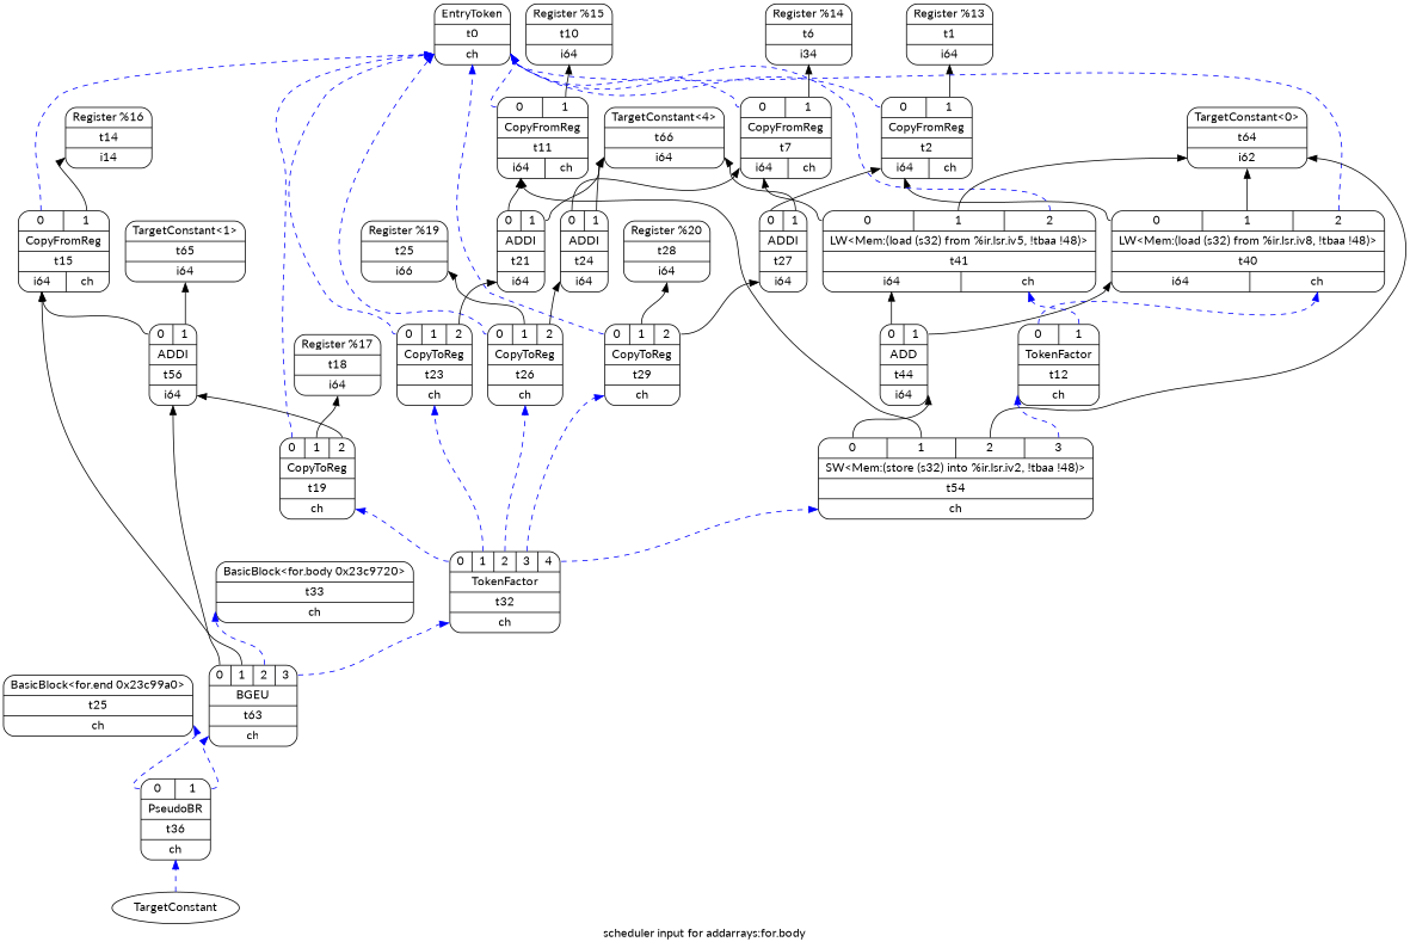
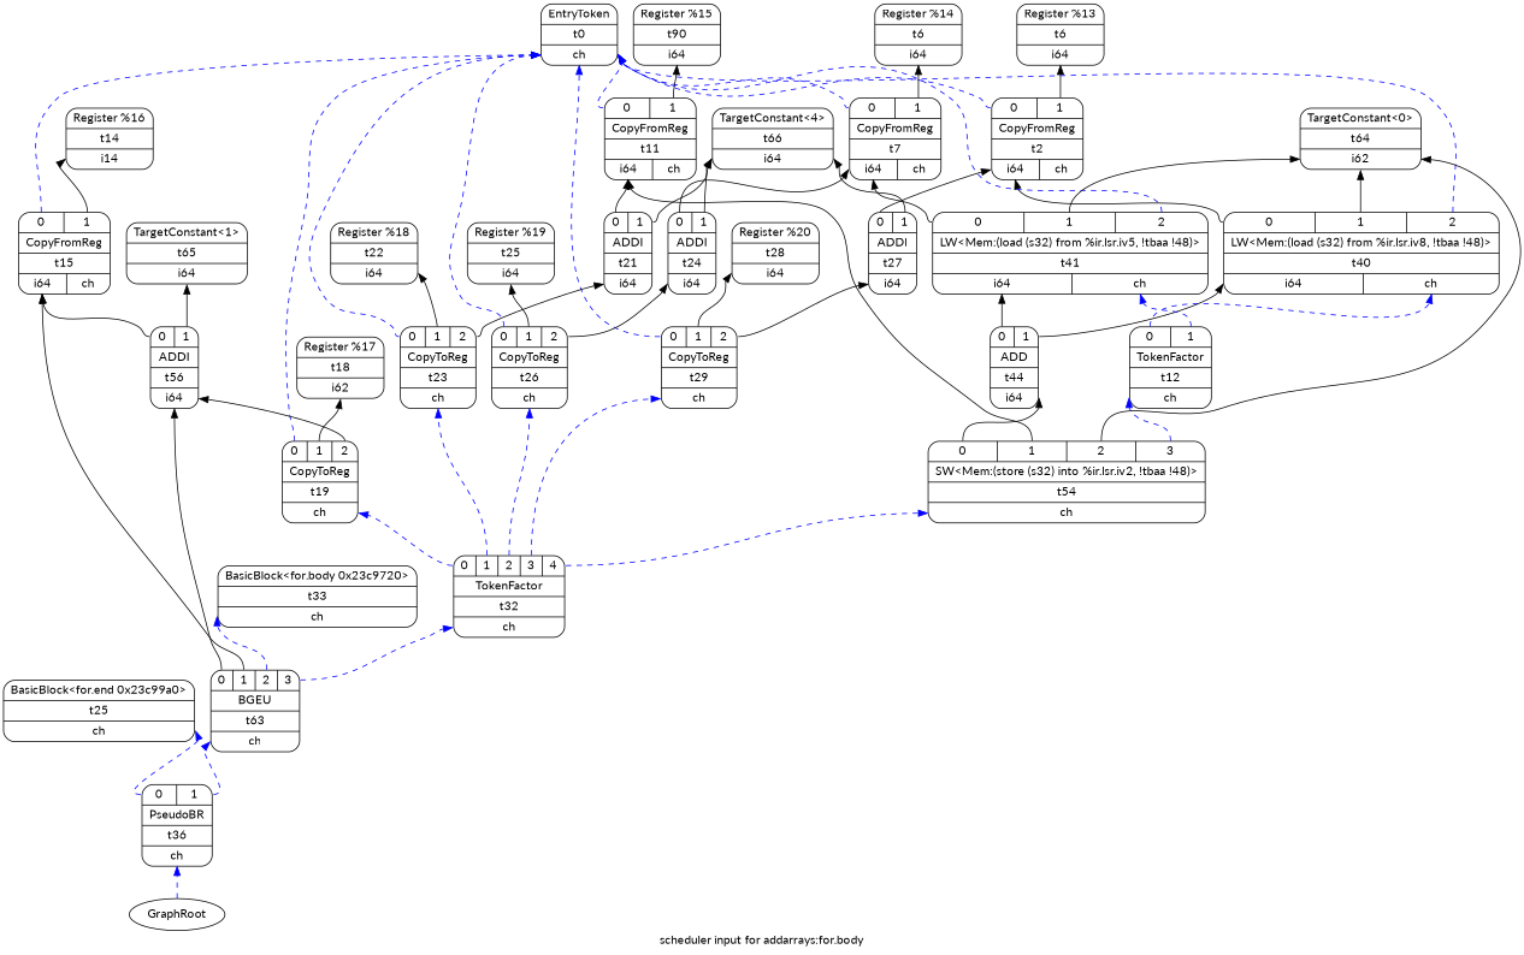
  digraph {
    fontname=Lato
    label="scheduler input for addarrays:for.body"
    rankdir=BT
    node [fontname=Lato shape=Mrecord]
    edge [fontname=Lato headport=d0 tailport=s0]
    n1 [label="{EntryToken|t0|{<d0>ch}}"]
-   n2 [label="{Register %13|t1|{<d0>i64}}"]
-   n3 [label="{Register %14|t6|{<d0>i34}}"]
-   n4 [label="{Register %15|t10|{<d0>i64}}"]
+   n2 [label="{Register %13|t6|{<d0>i64}}"]
+   n3 [label="{Register %14|t6|{<d0>i64}}"]
+   n4 [label="{Register %15|t90|{<d0>i64}}"]
    n5 [label="{Register %16|t14|{<d0>i14}}"]
-   n6 [label="{Register %17|t18|{<d0>i64}}"]
-   n8 [label="{Register %19|t25|{<d0>i66}}"]
+   n6 [label="{Register %17|t18|{<d0>i62}}"]
+   n7 [label="{Register %18|t22|{<d0>i64}}"]
+   n8 [label="{Register %19|t25|{<d0>i64}}"]
    n9 [label="{Register %20|t28|{<d0>i64}}"]
    n10 [label="{BasicBlock\<for.body 0x23c9720\>|t33|{<d0>ch}}"]
    n11 [label="{BasicBlock\<for.end 0x23c99a0\>|t25|{<d0>ch}}"]
    n12 [label="{{<s0>0|<s1>1}|CopyFromReg|t2|{<d0>i64|<d1>ch}}"]
    n13 [label="{{<s0>0|<s1>1}|CopyFromReg|t7|{<d0>i64|<d1>ch}}"]
    n14 [label="{{<s0>0|<s1>1}|CopyFromReg|t11|{<d0>i64|<d1>ch}}"]
    n15 [label="{{<s0>0|<s1>1}|CopyFromReg|t15|{<d0>i64|<d1>ch}}"]
    n16 [label="{{<s0>0|<s1>1|<s2>2}|LW\<Mem:(load (s32) from %ir.lsr.iv8, !tbaa !48)\>|t40|{<d0>i64|<d1>ch}}"]
    n17 [label="{TargetConstant\<0\>|t64|{<d0>i62}}"]
    n18 [label="{{<s0>0|<s1>1}|ADDI|t27|{<d0>i64}}"]
    n19 [label="{TargetConstant\<4\>|t66|{<d0>i64}}"]
    n20 [label="{{<s0>0|<s1>1|<s2>2}|LW\<Mem:(load (s32) from %ir.lsr.iv5, !tbaa !48)\>|t41|{<d0>i64|<d1>ch}}"]
    n21 [label="{{<s0>0|<s1>1}|ADDI|t24|{<d0>i64}}"]
    n22 [label="{{<s0>0|<s1>1}|ADDI|t21|{<d0>i64}}"]
    n23 [label="{{<s0>0|<s1>1}|ADDI|t56|{<d0>i64}}"]
    n24 [label="{TargetConstant\<1\>|t65|{<d0>i64}}"]
    n25 [label="{{<s0>0|<s1>1|<s2>2}|CopyToReg|t29|{<d0>ch}}"]
    n26 [label="{{<s0>0|<s1>1}|ADD|t44|{<d0>i64}}"]
    n27 [label="{{<s0>0|<s1>1}|TokenFactor|t12|{<d0>ch}}"]
    n28 [label="{{<s0>0|<s1>1|<s2>2}|CopyToReg|t26|{<d0>ch}}"]
    n29 [label="{{<s0>0|<s1>1|<s2>2}|CopyToReg|t23|{<d0>ch}}"]
    n30 [label="{{<s0>0|<s1>1|<s2>2}|CopyToReg|t19|{<d0>ch}}"]
    n31 [label="{{<s0>0|<s1>1|<s2>2|<s3>3}|SW\<Mem:(store (s32) into %ir.lsr.iv2, !tbaa !48)\>|t54|{<d0>ch}}"]
    n32 [label="{{<s0>0|<s1>1|<s2>2|<s3>3|<s4>4}|TokenFactor|t32|{<d0>ch}}"]
    n33 [label="{{<s0>0|<s1>1|<s2>2|<s3>3}|BGEU|t63|{<d0>ch}}"]
    n34 [label="{{<s0>0|<s1>1}|PseudoBR|t36|{<d0>ch}}"]
-   n35 [label=TargetConstant plaintext=circle shape=""]
+   n35 [label=GraphRoot plaintext=circle shape=""]
    n12 -> n1 [color=blue style=dashed]
    n12 -> n2 [tailport=s1]
    n13 -> n1 [color=blue style=dashed]
    n13 -> n3 [tailport=s1]
    n14 -> n1 [color=blue style=dashed]
    n14 -> n4 [tailport=s1]
    n15 -> n1 [color=blue style=dashed]
    n15 -> n5 [tailport=s1]
    n16 -> n1 [color=blue style=dashed tailport=s2]
    n16 -> n12
    n16 -> n17 [tailport=s1]
    n18 -> n12
    n18 -> n19 [tailport=s1]
    n20 -> n1 [color=blue style=dashed tailport=s2]
    n20 -> n13
    n20 -> n17 [tailport=s1]
    n21 -> n13
    n21 -> n19 [tailport=s1]
    n22 -> n14
    n22 -> n19 [tailport=s1]
    n23 -> n15
    n23 -> n24 [tailport=s1]
    n25 -> n1 [color=blue style=dashed]
    n25 -> n9 [tailport=s1]
    n25 -> n18 [tailport=s2]
    n26 -> n16 [tailport=s1]
    n26 -> n20
    n27 -> n16 [color=blue headport=d1 style=dashed]
    n27 -> n20 [color=blue headport=d1 style=dashed tailport=s1]
    n28 -> n1 [color=blue style=dashed]
    n28 -> n8 [tailport=s1]
    n28 -> n21 [tailport=s2]
    n29 -> n1 [color=blue style=dashed]
+   n29 -> n7 [tailport=s1]
    n29 -> n22 [tailport=s2]
    n30 -> n1 [color=blue style=dashed]
    n30 -> n6 [tailport=s1]
    n30 -> n23 [tailport=s2]
    n31 -> n14 [tailport=s1]
    n31 -> n17 [tailport=s2]
    n31 -> n26
    n31 -> n27 [color=blue style=dashed tailport=s3]
    n32 -> n25 [color=blue style=dashed tailport=s3]
    n32 -> n28 [color=blue style=dashed tailport=s2]
    n32 -> n29 [color=blue style=dashed tailport=s1]
    n32 -> n30 [color=blue style=dashed]
    n32 -> n31 [color=blue style=dashed tailport=s4]
    n33 -> n10 [color=blue style=dashed tailport=s2]
    n33 -> n15 [tailport=s1]
    n33 -> n23
    n33 -> n32 [color=blue style=dashed tailport=s3]
    n34 -> n11 [color=blue style=dashed]
    n34 -> n33 [color=blue style=dashed tailport=s1]
    n35 -> n34 [color=blue style=dashed]
  }
